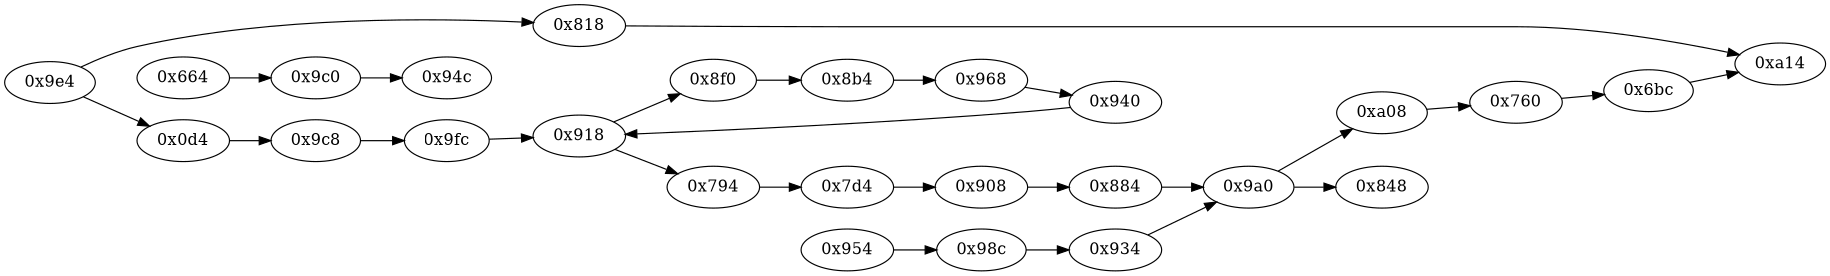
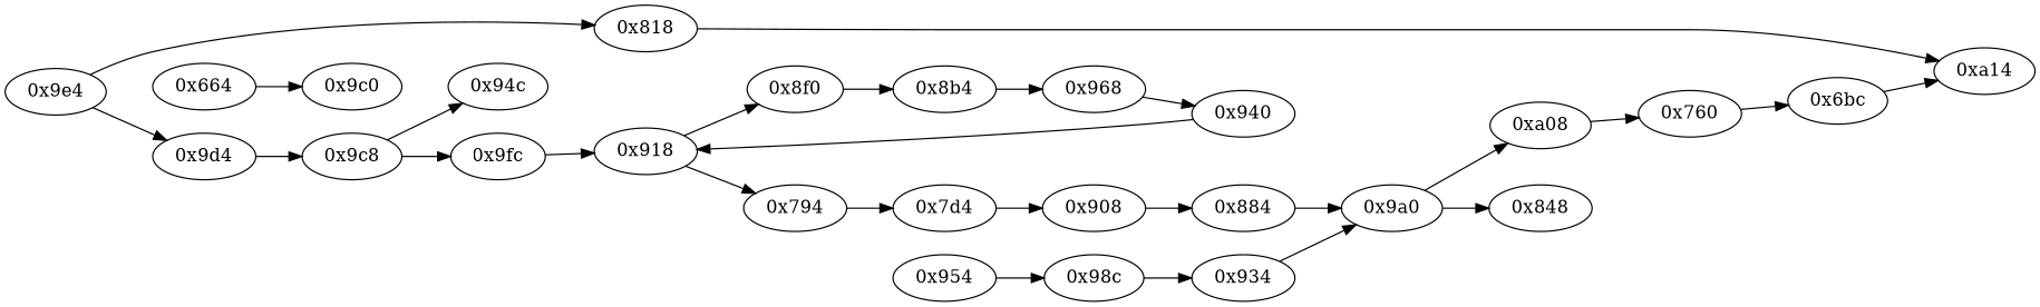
  strict digraph {
    rankdir=LR
    node [opcode="[u'mov', u'mov', u'b']"]
-   "0x9d4" [opcode="[u'add', u'str', u'ldr', u'b']" label="0x0d4"]
+   "0x9d4" [opcode="[u'add', u'str', u'ldr', u'b']"]
    "0x9c8" [opcode="[u'ldr', u'ldr', u'b']"]
    "0x94c" [opcode="[u'ldr', u'b']"]
    "0x9fc"
    "0x8f0" [opcode="[u'ldr', u'ldr', u'ldr', u'str', u'ldr', u'b']"]
    "0x8b4" [opcode="[u'ldr', u'ldrb', u'str', u'ldr', u'sub', u'str', u'ldr', u'b']"]
    "0x968" [opcode="[u'ldr', u'ldr', u'add', u'str', u'ldr', u'add', u'str', u'ldr', u'b']"]
    "0x940" [opcode="[u'ldr', u'mov', u'b']"]
    "0xa08" [opcode="[u'ldr', u'ldr', u'b']"]
    "0x760" [opcode="[u'b']"]
    "0x6bc" [opcode="[u'mov', u'mov']"]
    "0xa14" [opcode="[u'ldr', u'ldr', u'ldr', u'ldr', u'sub', u'mov', u'sub', u'pop']"]
    "0x918" [opcode="[u'str', u'ldr', u'ldr', u'ldr', u'cmp', u'mov', u'b']"]
    "0x794" [opcode="[u'add', u'str', u'ldr', u'b']"]
    "0x7d4" [opcode="[u'ldr', u'mov', u'str', u'ldr', u'ldr', u'bl', u'ldr', u'b']"]
    "0x9a0" [opcode="[u'str', u'ldr', u'ldr', u'ldr', u'ldr', u'cmp', u'mov', u'b']"]
    "0x884"
    "0x848" [opcode="[u'ldr', u'add', u'ldr', u'str', u'ldr', u'b']"]
    "0x954" [opcode="[u'ldr', u'ldr', u'bl', u'ldr', u'b']"]
    "0x98c" [opcode="[u'ldr', u'add', u'str', u'ldr', u'b']"]
    "0x934" [opcode="[u'ldr', u'mov', u'b']"]
    "0x908" [opcode="[u'ldr', u'bl', u'ldr', u'b']"]
    "0x9e4" [opcode="[u'ldrb', u'ldr', u'ldr', u'cmp', u'mov', u'b']"]
    "0x818"
    "0x9c0" [opcode="[u'ldr', u'b']"]
    "0x664" [opcode="[u'push', u'add', u'sub', u'mov', u'ldr', u'str', u'ldr', u'ldr', u'add', u'ldr', u'str', u'sub', u'str', u'ldr', u'ldr', u'ldr', u'ldr', u'str', u'ldr', u'add', u'str', u'b']"]
    "0x9d4" -> "0x9c8"
-   "0x9c0" -> "0x94c"
+   "0x9c8" -> "0x94c"
    "0x9c8" -> "0x9fc"
    "0x9fc" -> "0x918"
    "0x8f0" -> "0x8b4"
    "0x8b4" -> "0x968"
    "0x968" -> "0x940"
    "0x940" -> "0x918"
    "0xa08" -> "0x760"
    "0x760" -> "0x6bc"
    "0x6bc" -> "0xa14"
    "0x918" -> "0x8f0"
    "0x918" -> "0x794"
    "0x794" -> "0x7d4"
    "0x7d4" -> "0x908"
    "0x9a0" -> "0xa08"
    "0x9a0" -> "0x848"
    "0x884" -> "0x9a0"
    "0x954" -> "0x98c"
    "0x98c" -> "0x934"
    "0x934" -> "0x9a0"
    "0x908" -> "0x884"
    "0x9e4" -> "0x9d4"
    "0x9e4" -> "0x818"
    "0x818" -> "0xa14"
    "0x664" -> "0x9c0"
  }
